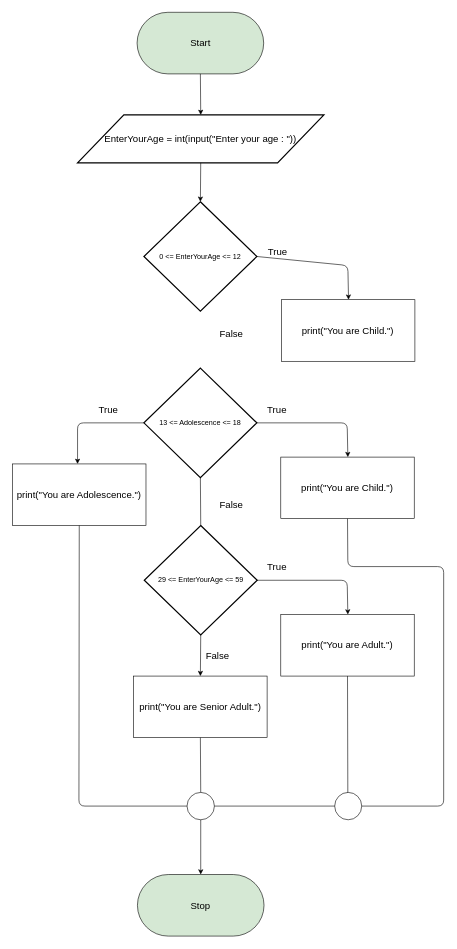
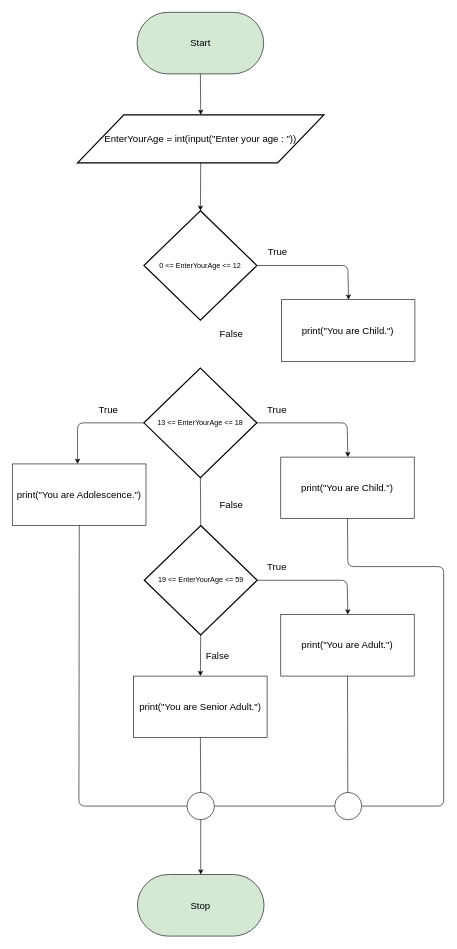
  <mxCell id="0" />
  <mxCell id="1" parent="0" />
  <mxCell id="2" value="&lt;font style=&quot;font-size: 16px&quot;&gt;Start&lt;/font&gt;" style="rounded=1;whiteSpace=wrap;html=1;arcSize=50;fillColor=#d5e8d4;" vertex="1" parent="1"><mxGeometry x="227.616" y="20" width="211.038" height="102.667" as="geometry" /></mxCell>
  <mxCell id="3" value="&lt;font style=&quot;font-size: 16px&quot;&gt;EnterYourAge = int(input(&quot;Enter your age : &quot;))&lt;/font&gt;" style="shape=parallelogram;html=1;strokeWidth=2;perimeter=parallelogramPerimeter;whiteSpace=wrap;rounded=1;arcSize=0;size=0.188;" vertex="1" parent="1"><mxGeometry x="128.371" y="191.111" width="410.669" height="79.852" as="geometry" /></mxCell>
  <mxCell id="4" value="" style="endArrow=classic;html=1;exitX=0.5;exitY=1;exitDx=0;exitDy=0;entryX=0.5;entryY=0;entryDx=0;entryDy=0;" edge="1" parent="1" source="2" target="3"><mxGeometry x="240" y="57" width="50" height="50" as="geometry"><mxPoint x="282.372" y="430.667" as="sourcePoint" /><mxPoint x="333.705" y="191.111" as="targetPoint" /></mxGeometry></mxCell>
- <mxCell id="5" value="0 &amp;lt;= EnterYourAge &amp;lt;= 12" style="strokeWidth=2;html=1;shape=mxgraph.flowchart.decision;whiteSpace=wrap;" vertex="1" parent="1"><mxGeometry x="239.023" y="335.815" width="188.223" height="182.519" as="geometry" /></mxCell>
+ <mxCell id="5" value="0 &amp;lt;= EnterYourAge &amp;lt;= 12" style="strokeWidth=2;html=1;shape=mxgraph.flowchart.decision;whiteSpace=wrap;" vertex="1" parent="1"><mxGeometry x="239.023" y="350.815" width="188.223" height="182.519" as="geometry" /></mxCell>
  <mxCell id="6" value="" style="endArrow=classic;html=1;exitX=0.5;exitY=1;exitDx=0;exitDy=0;entryX=0.5;entryY=0;entryDx=0;entryDy=0;entryPerimeter=0;" edge="1" parent="1" source="3" target="5"><mxGeometry x="240" y="57" width="50" height="50" as="geometry"><mxPoint x="316.594" y="270.963" as="sourcePoint" /><mxPoint x="339.409" y="362.222" as="targetPoint" /></mxGeometry></mxCell>
  <mxCell id="7" value="&lt;font style=&quot;font-size: 16px&quot;&gt;False&lt;/font&gt;" style="text;html=1;strokeColor=none;fillColor=none;align=center;verticalAlign=middle;whiteSpace=wrap;rounded=0;" vertex="1" parent="1"><mxGeometry x="362.224" y="544.741" width="45.63" height="22.815" as="geometry" /></mxCell>
  <mxCell id="8" value="" style="endArrow=classic;html=1;exitX=1;exitY=0.5;exitDx=0;exitDy=0;exitPerimeter=0;" edge="1" parent="1" source="5"><mxGeometry x="240" y="57" width="50" height="50" as="geometry"><mxPoint x="344.542" y="544.741" as="sourcePoint" /><mxPoint x="580.106" y="499.111" as="targetPoint" /><Array as="points"><mxPoint x="578.966" y="442.074" /></Array></mxGeometry></mxCell>
- <mxCell id="9" value="13 &amp;lt;= Adolescence &amp;lt;= 18" style="strokeWidth=2;html=1;shape=mxgraph.flowchart.decision;whiteSpace=wrap;" vertex="1" parent="1"><mxGeometry x="239.023" y="613.185" width="188.223" height="182.519" as="geometry" /></mxCell>
+ <mxCell id="9" value="13 &amp;lt;= EnterYourAge &amp;lt;= 18" style="strokeWidth=2;html=1;shape=mxgraph.flowchart.decision;whiteSpace=wrap;" vertex="1" parent="1"><mxGeometry x="239.023" y="613.185" width="188.223" height="182.519" as="geometry" /></mxCell>
  <mxCell id="10" value="&lt;font style=&quot;font-size: 16px&quot;&gt;print(&quot;You are Child.&quot;)&lt;/font&gt;" style="rounded=0;whiteSpace=wrap;html=1;" vertex="1" parent="1"><mxGeometry x="468.313" y="499.111" width="222.445" height="102.667" as="geometry" /></mxCell>
  <mxCell id="11" value="&lt;font style=&quot;font-size: 16px&quot;&gt;True&lt;/font&gt;" style="text;html=1;strokeColor=none;fillColor=none;align=center;verticalAlign=middle;whiteSpace=wrap;rounded=0;" vertex="1" parent="1"><mxGeometry x="438.654" y="407.852" width="45.63" height="22.815" as="geometry" /></mxCell>
  <mxCell id="12" value="" style="endArrow=classic;html=1;exitX=0;exitY=0.5;exitDx=0;exitDy=0;exitPerimeter=0;" edge="1" parent="1" source="9"><mxGeometry x="240" y="57" width="50" height="50" as="geometry"><mxPoint x="-23.919" y="718.133" as="sourcePoint" /><mxPoint x="128.371" y="772.889" as="targetPoint" /><Array as="points"><mxPoint x="128.371" y="704.444" /></Array></mxGeometry></mxCell>
  <mxCell id="13" value="&lt;font style=&quot;font-size: 16px&quot;&gt;print(&quot;You are Adolescence.&quot;)&lt;/font&gt;" style="rounded=0;whiteSpace=wrap;html=1;" vertex="1" parent="1"><mxGeometry x="20" y="772.889" width="222.445" height="102.667" as="geometry" /></mxCell>
  <mxCell id="14" value="&lt;font style=&quot;font-size: 16px&quot;&gt;True&lt;/font&gt;" style="text;html=1;strokeColor=none;fillColor=none;align=center;verticalAlign=middle;whiteSpace=wrap;rounded=0;" vertex="1" parent="1"><mxGeometry x="156.89" y="670.222" width="45.63" height="22.815" as="geometry" /></mxCell>
  <mxCell id="15" value="&lt;font style=&quot;font-size: 16px&quot;&gt;False&lt;/font&gt;" style="text;html=1;strokeColor=none;fillColor=none;align=center;verticalAlign=middle;whiteSpace=wrap;rounded=0;" vertex="1" parent="1"><mxGeometry x="362.224" y="829.926" width="45.63" height="22.815" as="geometry" /></mxCell>
  <mxCell id="16" value="" style="endArrow=none;html=1;entryX=0.5;entryY=0;entryDx=0;entryDy=0;entryPerimeter=0;exitX=0.5;exitY=1;exitDx=0;exitDy=0;exitPerimeter=0;" edge="1" parent="1" target="17" source="9"><mxGeometry x="240" y="57" width="50" height="50" as="geometry"><mxPoint x="344.542" y="544.741" as="sourcePoint" /><mxPoint x="345.113" y="624.593" as="targetPoint" /></mxGeometry></mxCell>
- <mxCell id="17" value="29 &amp;lt;= EnterYourAge &amp;lt;= 59" style="strokeWidth=2;html=1;shape=mxgraph.flowchart.decision;whiteSpace=wrap;" vertex="1" parent="1"><mxGeometry x="239.594" y="875.556" width="188.223" height="182.519" as="geometry" /></mxCell>
+ <mxCell id="17" value="19 &amp;lt;= EnterYourAge &amp;lt;= 59" style="strokeWidth=2;html=1;shape=mxgraph.flowchart.decision;whiteSpace=wrap;" vertex="1" parent="1"><mxGeometry x="239.594" y="875.556" width="188.223" height="182.519" as="geometry" /></mxCell>
  <mxCell id="18" value="&lt;font style=&quot;font-size: 16px&quot;&gt;False&lt;/font&gt;" style="text;html=1;strokeColor=none;fillColor=none;align=center;verticalAlign=middle;whiteSpace=wrap;rounded=0;" vertex="1" parent="1"><mxGeometry x="339.409" y="1080.889" width="45.63" height="22.815" as="geometry" /></mxCell>
  <mxCell id="19" value="" style="endArrow=classic;html=1;entryX=0.5;entryY=0;entryDx=0;entryDy=0;entryPerimeter=0;exitX=0.5;exitY=1;exitDx=0;exitDy=0;exitPerimeter=0;" edge="1" parent="1" source="17"><mxGeometry x="240" y="57" width="50" height="50" as="geometry"><mxPoint x="332.564" y="1058.074" as="sourcePoint" /><mxPoint x="333.135" y="1126.519" as="targetPoint" /></mxGeometry></mxCell>
  <mxCell id="20" value="&lt;font style=&quot;font-size: 16px&quot;&gt;print(&quot;You are Senior Adult.&quot;)&lt;/font&gt;" style="rounded=0;whiteSpace=wrap;html=1;" vertex="1" parent="1"><mxGeometry x="221.912" y="1126.519" width="222.445" height="102.667" as="geometry" /></mxCell>
  <mxCell id="21" value="" style="endArrow=classic;html=1;exitX=1;exitY=0.5;exitDx=0;exitDy=0;exitPerimeter=0;" edge="1" parent="1"><mxGeometry x="240" y="57" width="50" height="50" as="geometry"><mxPoint x="426.106" y="704.444" as="sourcePoint" /><mxPoint x="578.966" y="761.481" as="targetPoint" /><Array as="points"><mxPoint x="577.825" y="704.444" /></Array></mxGeometry></mxCell>
  <mxCell id="22" value="&lt;font style=&quot;font-size: 16px&quot;&gt;print(&quot;You are Child.&quot;)&lt;/font&gt;" style="rounded=0;whiteSpace=wrap;html=1;" vertex="1" parent="1"><mxGeometry x="467.172" y="761.481" width="222.445" height="102.667" as="geometry" /></mxCell>
  <mxCell id="23" value="&lt;font style=&quot;font-size: 16px&quot;&gt;True&lt;/font&gt;" style="text;html=1;strokeColor=none;fillColor=none;align=center;verticalAlign=middle;whiteSpace=wrap;rounded=0;" vertex="1" parent="1"><mxGeometry x="437.513" y="670.222" width="45.63" height="22.815" as="geometry" /></mxCell>
  <mxCell id="24" value="" style="endArrow=classic;html=1;exitX=1;exitY=0.5;exitDx=0;exitDy=0;exitPerimeter=0;" edge="1" parent="1"><mxGeometry x="240" y="57" width="50" height="50" as="geometry"><mxPoint x="426.106" y="966.815" as="sourcePoint" /><mxPoint x="578.966" y="1023.852" as="targetPoint" /><Array as="points"><mxPoint x="577.825" y="966.815" /></Array></mxGeometry></mxCell>
  <mxCell id="25" value="&lt;font style=&quot;font-size: 16px&quot;&gt;print(&quot;You are Adult.&quot;)&lt;/font&gt;" style="rounded=0;whiteSpace=wrap;html=1;" vertex="1" parent="1"><mxGeometry x="467.172" y="1023.852" width="222.445" height="102.667" as="geometry" /></mxCell>
  <mxCell id="26" value="&lt;font style=&quot;font-size: 16px&quot;&gt;True&lt;/font&gt;" style="text;html=1;strokeColor=none;fillColor=none;align=center;verticalAlign=middle;whiteSpace=wrap;rounded=0;" vertex="1" parent="1"><mxGeometry x="437.513" y="932.593" width="45.63" height="22.815" as="geometry" /></mxCell>
  <mxCell id="27" value="" style="verticalLabelPosition=bottom;verticalAlign=top;html=1;shape=mxgraph.flowchart.on-page_reference;" vertex="1" parent="1"><mxGeometry x="310.89" y="1320.444" width="45.63" height="45.63" as="geometry" /></mxCell>
  <mxCell id="28" value="" style="endArrow=none;html=1;exitX=0.5;exitY=1;exitDx=0;exitDy=0;entryX=0.5;entryY=0;entryDx=0;entryDy=0;entryPerimeter=0;" edge="1" parent="1" source="20" target="27"><mxGeometry x="240" y="57" width="50" height="50" as="geometry"><mxPoint x="350.816" y="1137.926" as="sourcePoint" /><mxPoint x="407.854" y="1080.889" as="targetPoint" /></mxGeometry></mxCell>
  <mxCell id="29" value="" style="endArrow=none;html=1;entryX=0.5;entryY=1;entryDx=0;entryDy=0;exitX=1;exitY=0.5;exitDx=0;exitDy=0;exitPerimeter=0;" edge="1" parent="1" source="27" target="25"><mxGeometry x="240" y="57" width="50" height="50" as="geometry"><mxPoint x="350.816" y="1137.926" as="sourcePoint" /><mxPoint x="407.854" y="1080.889" as="targetPoint" /><Array as="points"><mxPoint x="578.966" y="1343.259" /></Array></mxGeometry></mxCell>
  <mxCell id="30" value="" style="endArrow=none;html=1;entryX=0.5;entryY=1;entryDx=0;entryDy=0;" edge="1" parent="1" target="22"><mxGeometry x="240" y="57" width="50" height="50" as="geometry"><mxPoint x="601.78" y="1343.259" as="sourcePoint" /><mxPoint x="407.854" y="966.815" as="targetPoint" /><Array as="points"><mxPoint x="738.67" y="1343.259" /><mxPoint x="738.67" y="944" /><mxPoint x="578.966" y="944" /></Array></mxGeometry></mxCell>
  <mxCell id="31" value="" style="verticalLabelPosition=bottom;verticalAlign=top;html=1;shape=mxgraph.flowchart.on-page_reference;" vertex="1" parent="1"><mxGeometry x="557.006" y="1320.444" width="45.059" height="45.63" as="geometry" /></mxCell>
  <mxCell id="32" value="" style="endArrow=none;html=1;entryX=0.5;entryY=1;entryDx=0;entryDy=0;exitX=0;exitY=0.5;exitDx=0;exitDy=0;exitPerimeter=0;" edge="1" parent="1" source="27" target="13"><mxGeometry x="240" y="57" width="50" height="50" as="geometry"><mxPoint x="430.669" y="966.815" as="sourcePoint" /><mxPoint x="487.706" y="909.778" as="targetPoint" /><Array as="points"><mxPoint x="130.652" y="1343.259" /></Array></mxGeometry></mxCell>
  <mxCell id="33" value="" style="endArrow=classic;html=1;exitX=0.5;exitY=1;exitDx=0;exitDy=0;exitPerimeter=0;entryX=0.5;entryY=0;entryDx=0;entryDy=0;" edge="1" parent="1" source="27" target="34"><mxGeometry x="240" y="57" width="50" height="50" as="geometry"><mxPoint x="430.669" y="1366.074" as="sourcePoint" /><mxPoint x="333.705" y="1445.926" as="targetPoint" /></mxGeometry></mxCell>
  <mxCell id="34" value="&lt;font style=&quot;font-size: 16px;&quot;&gt;Stop&lt;/font&gt;" style="rounded=1;whiteSpace=wrap;html=1;arcSize=50;fontSize=16;fillColor=#d5e8d4;" vertex="1" parent="1"><mxGeometry x="228.186" y="1457.333" width="211.038" height="102.667" as="geometry" /></mxCell>
